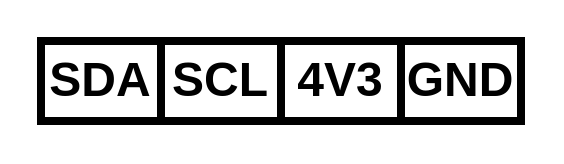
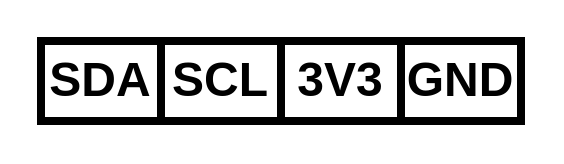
  <mxCell id="0" />
  <mxCell id="1" parent="0" />
  <mxCell id="2" value="" style="shape=table;startSize=0;container=1;collapsible=0;childLayout=tableLayout;fontSize=24;fillColor=none;strokeWidth=4;" vertex="1" parent="1"><mxGeometry x="20" y="20" width="240" height="40" as="geometry" /></mxCell>
  <mxCell id="3" value="" style="shape=tableRow;horizontal=0;startSize=0;swimlaneHead=0;swimlaneBody=0;strokeColor=inherit;top=0;left=0;bottom=0;right=0;collapsible=0;dropTarget=0;fillColor=none;points=[[0,0.5],[1,0.5]];portConstraint=eastwest;fontSize=16;strokeWidth=4;" vertex="1" parent="2"><mxGeometry width="240" height="40" as="geometry" /></mxCell>
  <mxCell id="4" value="SDA" style="shape=partialRectangle;html=1;whiteSpace=wrap;connectable=0;strokeColor=inherit;overflow=hidden;fillColor=none;top=0;left=0;bottom=0;right=0;pointerEvents=1;fontSize=24;fontStyle=1;strokeWidth=4;" vertex="1" parent="3"><mxGeometry width="60" height="40" as="geometry"><mxRectangle width="60" height="40" as="alternateBounds" /></mxGeometry></mxCell>
  <mxCell id="5" value="SCL" style="shape=partialRectangle;html=1;whiteSpace=wrap;connectable=0;strokeColor=inherit;overflow=hidden;fillColor=none;top=0;left=0;bottom=0;right=0;pointerEvents=1;fontSize=24;fontStyle=1;strokeWidth=4;" vertex="1" parent="3"><mxGeometry x="60" width="60" height="40" as="geometry"><mxRectangle width="60" height="40" as="alternateBounds" /></mxGeometry></mxCell>
- <mxCell id="6" value="4V3" style="shape=partialRectangle;html=1;whiteSpace=wrap;connectable=0;strokeColor=inherit;overflow=hidden;fillColor=none;top=0;left=0;bottom=0;right=0;pointerEvents=1;fontSize=24;fontStyle=1;strokeWidth=4;" vertex="1" parent="3"><mxGeometry x="120" width="60" height="40" as="geometry"><mxRectangle width="60" height="40" as="alternateBounds" /></mxGeometry></mxCell>
+ <mxCell id="6" value="3V3" style="shape=partialRectangle;html=1;whiteSpace=wrap;connectable=0;strokeColor=inherit;overflow=hidden;fillColor=none;top=0;left=0;bottom=0;right=0;pointerEvents=1;fontSize=24;fontStyle=1;strokeWidth=4;" vertex="1" parent="3"><mxGeometry x="120" width="60" height="40" as="geometry"><mxRectangle width="60" height="40" as="alternateBounds" /></mxGeometry></mxCell>
  <mxCell id="7" value="GND" style="shape=partialRectangle;html=1;whiteSpace=wrap;connectable=0;strokeColor=inherit;overflow=hidden;fillColor=none;top=0;left=0;bottom=0;right=0;pointerEvents=1;fontSize=24;fontStyle=1;strokeWidth=4;" vertex="1" parent="3"><mxGeometry x="180" width="60" height="40" as="geometry"><mxRectangle width="60" height="40" as="alternateBounds" /></mxGeometry></mxCell>
